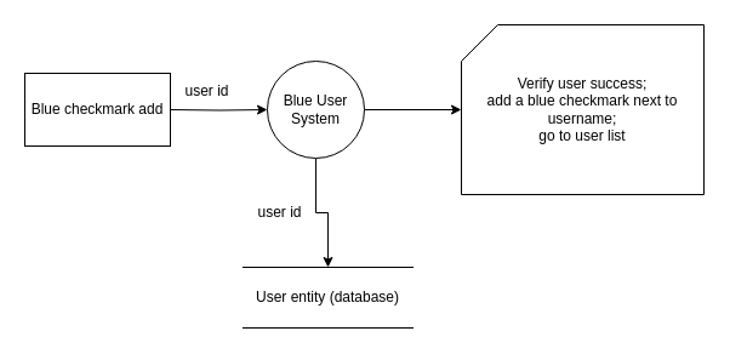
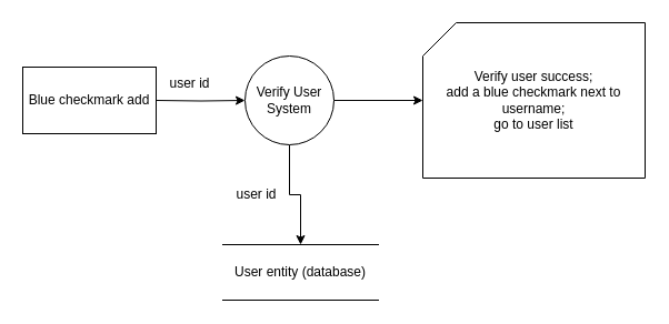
  <mxCell id="0" />
  <mxCell id="1" parent="0" />
  <mxCell id="2" value="Blue checkmark add" style="rounded=0;whiteSpace=wrap;html=1;" vertex="1" parent="1"><mxGeometry x="20" y="60" width="120" height="60" as="geometry" /></mxCell>
  <mxCell id="3" style="edgeStyle=orthogonalEdgeStyle;rounded=0;orthogonalLoop=1;jettySize=auto;html=1;exitX=1;exitY=0.5;exitDx=0;exitDy=0;entryX=0;entryY=0.5;entryDx=0;entryDy=0;startArrow=none;" edge="1" parent="1" target="7"><mxGeometry relative="1" as="geometry"><mxPoint x="140" y="90" as="sourcePoint" /></mxGeometry></mxCell>
  <mxCell id="4" value="Verify user success;&lt;br&gt;add a blue checkmark next to username;&lt;br&gt;go to user list" style="shape=card;whiteSpace=wrap;html=1;" vertex="1" parent="1"><mxGeometry x="380" y="20" width="200" height="140" as="geometry" /></mxCell>
  <mxCell id="5" style="edgeStyle=orthogonalEdgeStyle;rounded=0;orthogonalLoop=1;jettySize=auto;html=1;exitX=1;exitY=0.5;exitDx=0;exitDy=0;" edge="1" parent="1" source="7" target="4"><mxGeometry relative="1" as="geometry" /></mxCell>
  <mxCell id="6" style="edgeStyle=orthogonalEdgeStyle;rounded=0;orthogonalLoop=1;jettySize=auto;html=1;exitX=0.5;exitY=1;exitDx=0;exitDy=0;" edge="1" parent="1" source="7" target="9"><mxGeometry relative="1" as="geometry" /></mxCell>
- <mxCell id="7" value="Blue User&lt;br&gt;System" style="ellipse;whiteSpace=wrap;html=1;aspect=fixed;" vertex="1" parent="1"><mxGeometry x="220" y="50" width="80" height="80" as="geometry" /></mxCell>
+ <mxCell id="7" value="Verify User&lt;br&gt;System" style="ellipse;whiteSpace=wrap;html=1;aspect=fixed;" vertex="1" parent="1"><mxGeometry x="220" y="50" width="80" height="80" as="geometry" /></mxCell>
  <mxCell id="8" value="user id" style="text;html=1;align=center;verticalAlign=middle;resizable=0;points=[];autosize=1;strokeColor=none;fillColor=none;" vertex="1" parent="1"><mxGeometry x="140" y="60" width="60" height="30" as="geometry" /></mxCell>
  <mxCell id="9" value="User entity (database)" style="shape=partialRectangle;whiteSpace=wrap;html=1;left=0;right=0;fillColor=none;rounded=0;strokeColor=default;fontFamily=Helvetica;fontSize=12;fontColor=default;" vertex="1" parent="1"><mxGeometry x="200" y="220" width="140" height="50" as="geometry" /></mxCell>
  <mxCell id="10" value="user id" style="text;html=1;align=center;verticalAlign=middle;resizable=0;points=[];autosize=1;strokeColor=none;fillColor=none;" vertex="1" parent="1"><mxGeometry x="200" y="160" width="60" height="30" as="geometry" /></mxCell>
